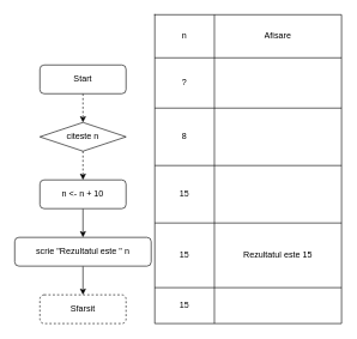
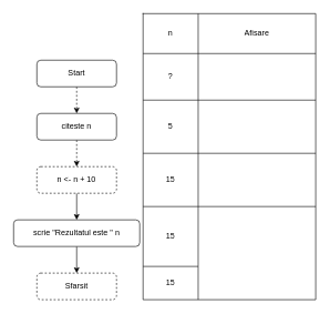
  <mxCell id="0" />
  <mxCell id="1" parent="0" />
  <mxCell id="2" style="edgeStyle=orthogonalEdgeStyle;rounded=0;orthogonalLoop=1;jettySize=auto;html=1;dashed=1;" edge="1" parent="1" source="3" target="7"><mxGeometry relative="1" as="geometry" /></mxCell>
  <mxCell id="3" value="Start" style="rounded=1;whiteSpace=wrap;html=1;fontSize=12;glass=0;strokeWidth=1;shadow=0;" parent="1" vertex="1"><mxGeometry x="55" y="90" width="120" height="40" as="geometry" /></mxCell>
  <mxCell id="4" style="edgeStyle=orthogonalEdgeStyle;rounded=0;orthogonalLoop=1;jettySize=auto;html=1;entryX=0.5;entryY=0;entryDx=0;entryDy=0;" edge="1" parent="1" source="5" target="10"><mxGeometry relative="1" as="geometry" /></mxCell>
  <mxCell id="5" value="scrie &quot;Rezultatul este &quot; n" style="rounded=1;whiteSpace=wrap;html=1;fontSize=12;glass=0;strokeWidth=1;shadow=0;" parent="1" vertex="1"><mxGeometry x="20" y="330" width="190" height="40" as="geometry" /></mxCell>
  <mxCell id="6" style="edgeStyle=orthogonalEdgeStyle;rounded=0;orthogonalLoop=1;jettySize=auto;html=1;entryX=0.5;entryY=0;entryDx=0;entryDy=0;dashed=1;" edge="1" parent="1" source="7" target="9"><mxGeometry relative="1" as="geometry" /></mxCell>
- <mxCell id="7" value="citeste n" style="rhombus;whiteSpace=wrap;html=1;fontSize=12;glass=0;strokeWidth=1;shadow=0;" vertex="1" parent="1"><mxGeometry x="55" y="170" width="120" height="40" as="geometry" /></mxCell>
+ <mxCell id="7" value="citeste n" style="rounded=1;whiteSpace=wrap;html=1;fontSize=12;glass=0;strokeWidth=1;shadow=0;" vertex="1" parent="1"><mxGeometry x="55" y="170" width="120" height="40" as="geometry" /></mxCell>
  <mxCell id="8" style="edgeStyle=orthogonalEdgeStyle;rounded=0;orthogonalLoop=1;jettySize=auto;html=1;" edge="1" parent="1" source="9" target="5"><mxGeometry relative="1" as="geometry" /></mxCell>
- <mxCell id="9" value="n &amp;lt;- n + 10" style="rounded=1;whiteSpace=wrap;html=1;fontSize=12;glass=0;strokeWidth=1;shadow=0;" vertex="1" parent="1"><mxGeometry x="55" y="250" width="120" height="40" as="geometry" /></mxCell>
+ <mxCell id="9" value="n &amp;lt;- n + 10" style="rounded=1;whiteSpace=wrap;html=1;fontSize=12;glass=0;strokeWidth=1;shadow=0;dashed=1;" vertex="1" parent="1"><mxGeometry x="55" y="250" width="120" height="40" as="geometry" /></mxCell>
  <mxCell id="10" value="Sfarsit" style="rounded=1;whiteSpace=wrap;html=1;fontSize=12;glass=0;strokeWidth=1;shadow=0;dashed=1;" vertex="1" parent="1"><mxGeometry x="55" y="410" width="120" height="40" as="geometry" /></mxCell>
  <mxCell id="11" value="" style="shape=table;html=1;whiteSpace=wrap;startSize=0;container=1;collapsible=0;childLayout=tableLayout;" vertex="1" parent="1"><mxGeometry x="215" y="20" width="260" height="430" as="geometry" /></mxCell>
  <mxCell id="12" style="shape=partialRectangle;html=1;whiteSpace=wrap;collapsible=0;dropTarget=0;pointerEvents=0;fillColor=none;top=0;left=0;bottom=0;right=0;points=[[0,0.5],[1,0.5]];portConstraint=eastwest;" vertex="1" parent="11"><mxGeometry width="260" height="60" as="geometry" /></mxCell>
  <mxCell id="13" value="n" style="shape=partialRectangle;html=1;whiteSpace=wrap;connectable=0;fillColor=none;top=0;left=0;bottom=0;right=0;overflow=hidden;" vertex="1" parent="12"><mxGeometry width="83" height="60" as="geometry" /></mxCell>
  <mxCell id="14" value="Afisare" style="shape=partialRectangle;html=1;whiteSpace=wrap;connectable=0;fillColor=none;top=0;left=0;bottom=0;right=0;overflow=hidden;" vertex="1" parent="12"><mxGeometry x="83" width="177" height="60" as="geometry" /></mxCell>
  <mxCell id="15" style="shape=partialRectangle;html=1;whiteSpace=wrap;collapsible=0;dropTarget=0;pointerEvents=0;fillColor=none;top=0;left=0;bottom=0;right=0;points=[[0,0.5],[1,0.5]];portConstraint=eastwest;" vertex="1" parent="11"><mxGeometry y="60" width="260" height="70" as="geometry" /></mxCell>
  <mxCell id="16" value="?" style="shape=partialRectangle;html=1;whiteSpace=wrap;connectable=0;fillColor=none;top=0;left=0;bottom=0;right=0;overflow=hidden;" vertex="1" parent="15"><mxGeometry width="83" height="70" as="geometry" /></mxCell>
  <mxCell id="17" style="shape=partialRectangle;html=1;whiteSpace=wrap;connectable=0;fillColor=none;top=0;left=0;bottom=0;right=0;overflow=hidden;" vertex="1" parent="15"><mxGeometry x="83" width="177" height="70" as="geometry" /></mxCell>
  <mxCell id="18" value="" style="shape=partialRectangle;html=1;whiteSpace=wrap;collapsible=0;dropTarget=0;pointerEvents=0;fillColor=none;top=0;left=0;bottom=0;right=0;points=[[0,0.5],[1,0.5]];portConstraint=eastwest;" vertex="1" parent="11"><mxGeometry y="130" width="260" height="80" as="geometry" /></mxCell>
- <mxCell id="19" value="8" style="shape=partialRectangle;html=1;whiteSpace=wrap;connectable=0;fillColor=none;top=0;left=0;bottom=0;right=0;overflow=hidden;" vertex="1" parent="18"><mxGeometry width="83" height="80" as="geometry" /></mxCell>
+ <mxCell id="19" value="5" style="shape=partialRectangle;html=1;whiteSpace=wrap;connectable=0;fillColor=none;top=0;left=0;bottom=0;right=0;overflow=hidden;" vertex="1" parent="18"><mxGeometry width="83" height="80" as="geometry" /></mxCell>
  <mxCell id="20" style="shape=partialRectangle;html=1;whiteSpace=wrap;connectable=0;fillColor=none;top=0;left=0;bottom=0;right=0;overflow=hidden;" vertex="1" parent="18"><mxGeometry x="83" width="177" height="80" as="geometry" /></mxCell>
  <mxCell id="21" value="" style="shape=partialRectangle;html=1;whiteSpace=wrap;collapsible=0;dropTarget=0;pointerEvents=0;fillColor=none;top=0;left=0;bottom=0;right=0;points=[[0,0.5],[1,0.5]];portConstraint=eastwest;" vertex="1" parent="11"><mxGeometry y="210" width="260" height="80" as="geometry" /></mxCell>
  <mxCell id="22" value="15" style="shape=partialRectangle;html=1;whiteSpace=wrap;connectable=0;fillColor=none;top=0;left=0;bottom=0;right=0;overflow=hidden;" vertex="1" parent="21"><mxGeometry width="83" height="80" as="geometry" /></mxCell>
  <mxCell id="23" style="shape=partialRectangle;html=1;whiteSpace=wrap;connectable=0;fillColor=none;top=0;left=0;bottom=0;right=0;overflow=hidden;" vertex="1" parent="21"><mxGeometry x="83" width="177" height="80" as="geometry" /></mxCell>
  <mxCell id="24" value="" style="shape=partialRectangle;html=1;whiteSpace=wrap;collapsible=0;dropTarget=0;pointerEvents=0;fillColor=none;top=0;left=0;bottom=0;right=0;points=[[0,0.5],[1,0.5]];portConstraint=eastwest;" vertex="1" parent="11"><mxGeometry y="290" width="260" height="90" as="geometry" /></mxCell>
  <mxCell id="25" value="15" style="shape=partialRectangle;html=1;whiteSpace=wrap;connectable=0;fillColor=none;top=0;left=0;bottom=0;right=0;overflow=hidden;" vertex="1" parent="24"><mxGeometry width="83" height="90" as="geometry" /></mxCell>
- <mxCell id="26" value="Rezultatul este 15" style="shape=partialRectangle;html=1;whiteSpace=wrap;connectable=0;fillColor=none;top=0;left=0;bottom=0;right=0;overflow=hidden;" vertex="1" parent="24"><mxGeometry x="83" width="177" height="90" as="geometry" /></mxCell>
  <mxCell id="27" style="shape=partialRectangle;html=1;whiteSpace=wrap;collapsible=0;dropTarget=0;pointerEvents=0;fillColor=none;top=0;left=0;bottom=0;right=0;points=[[0,0.5],[1,0.5]];portConstraint=eastwest;" vertex="1" parent="11"><mxGeometry y="380" width="260" height="50" as="geometry" /></mxCell>
  <mxCell id="28" value="15" style="shape=partialRectangle;html=1;whiteSpace=wrap;connectable=0;fillColor=none;top=0;left=0;bottom=0;right=0;overflow=hidden;" vertex="1" parent="27"><mxGeometry width="83" height="50" as="geometry" /></mxCell>
  <mxCell id="29" style="shape=partialRectangle;html=1;whiteSpace=wrap;connectable=0;fillColor=none;top=0;left=0;bottom=0;right=0;overflow=hidden;" vertex="1" parent="27"><mxGeometry x="83" width="177" height="50" as="geometry" /></mxCell>
